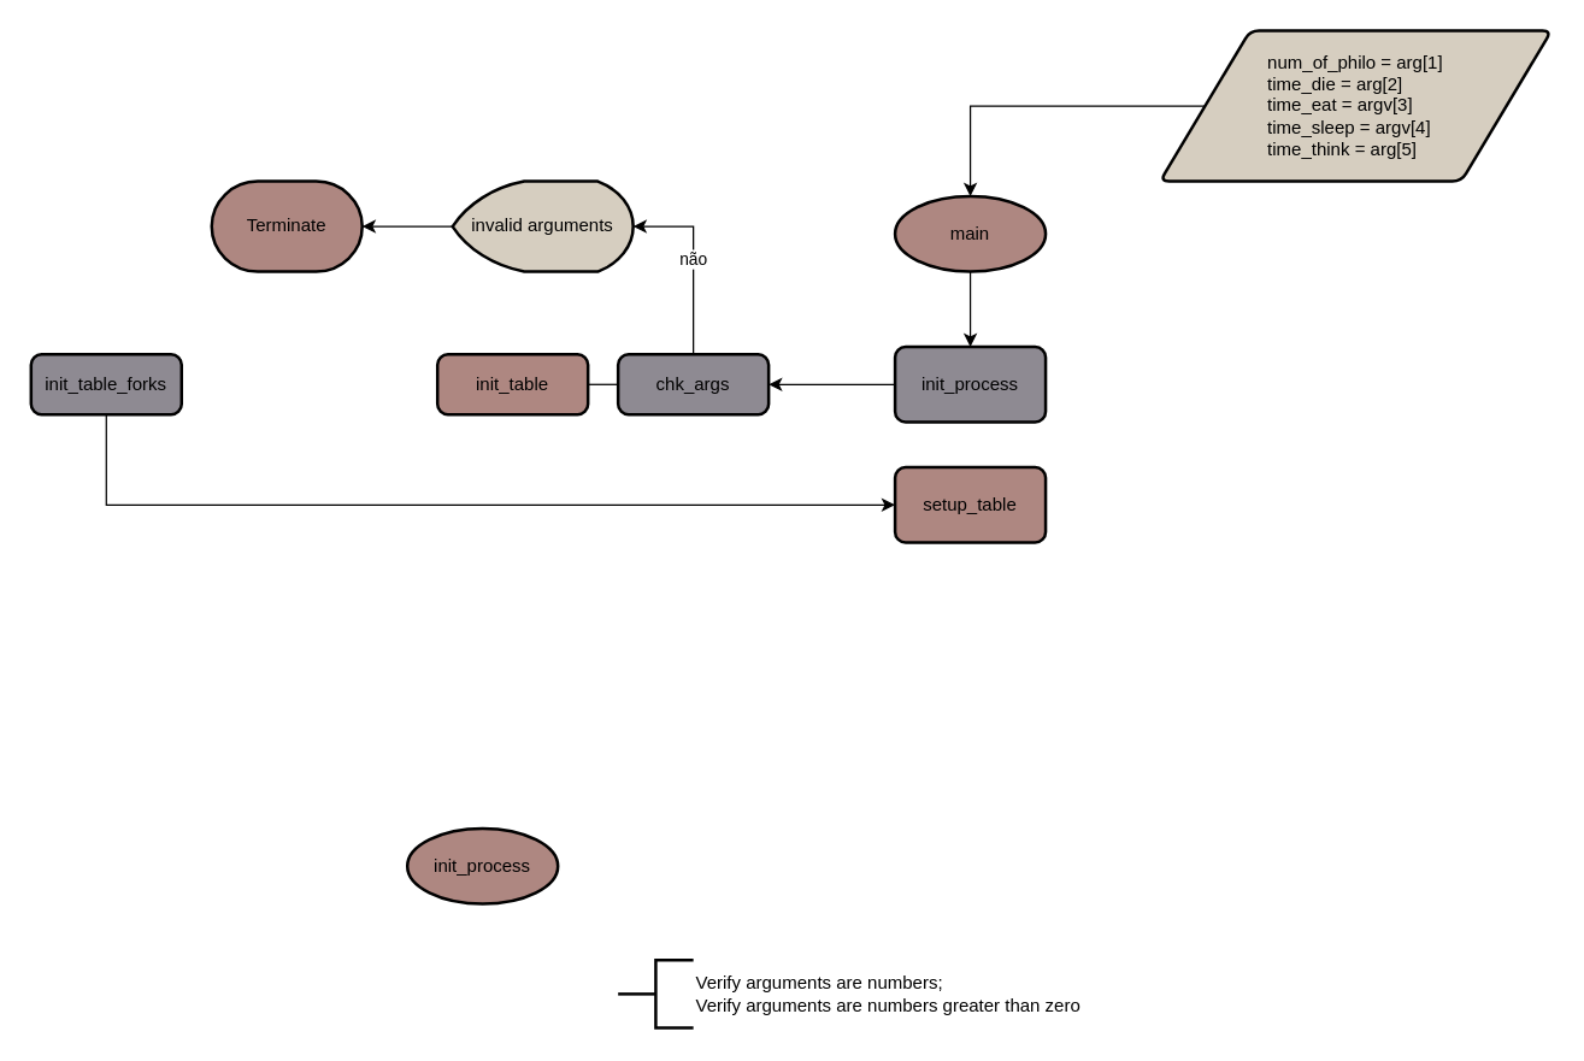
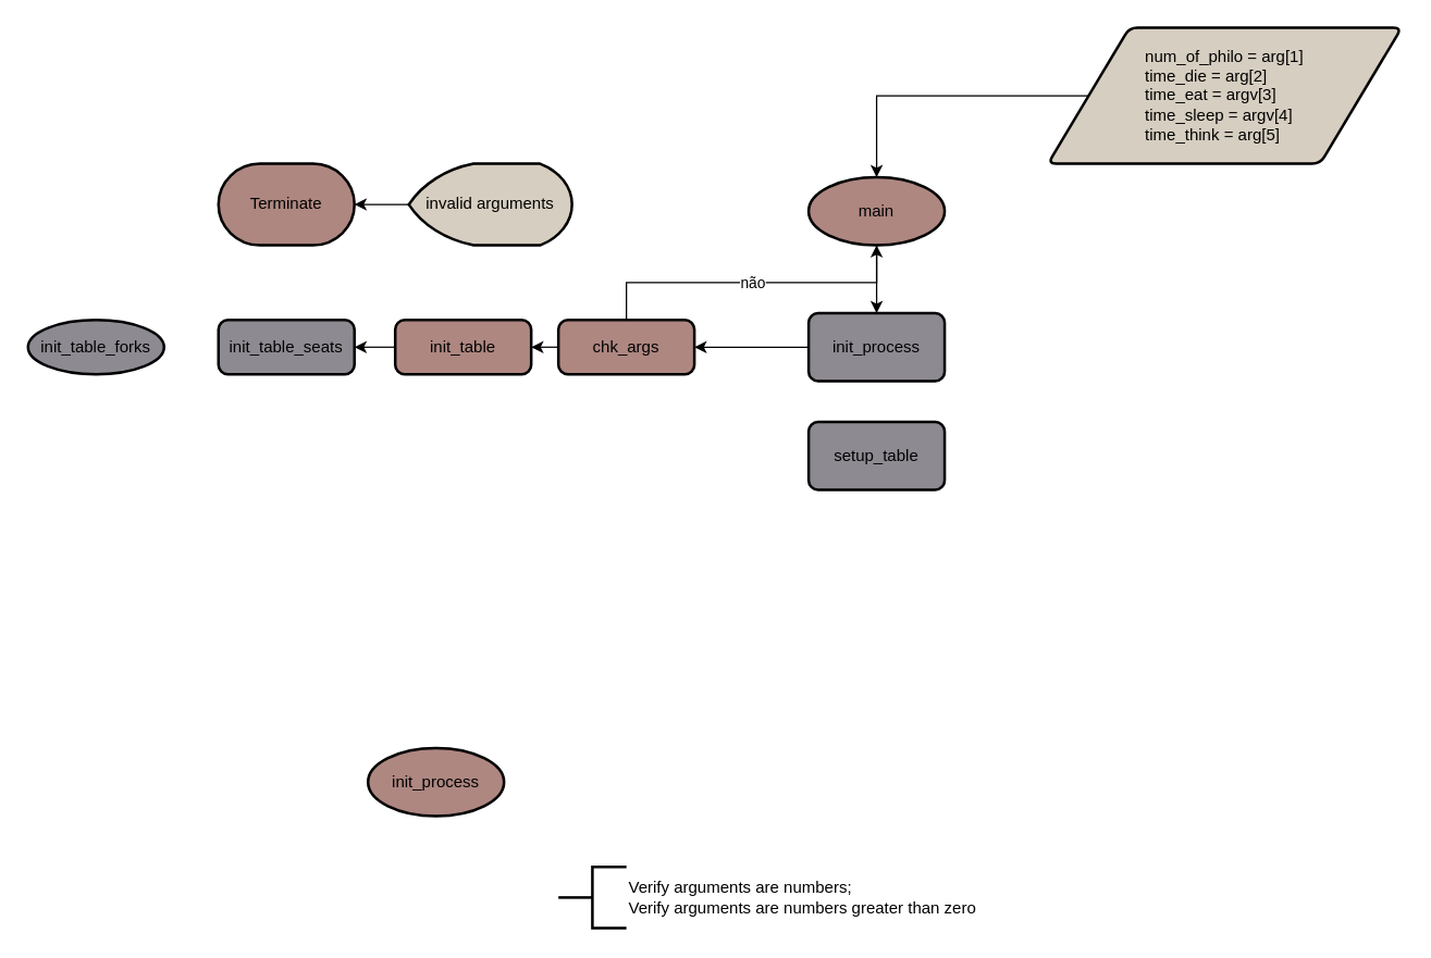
  <mxCell id="0" />
  <mxCell id="1" parent="0" />
  <mxCell id="2" style="edgeStyle=orthogonalEdgeStyle;rounded=0;orthogonalLoop=1;jettySize=auto;html=1;exitX=0.5;exitY=1;exitDx=0;exitDy=0;exitPerimeter=0;" edge="1" parent="1" source="3" target="7"><mxGeometry relative="1" as="geometry" /></mxCell>
  <mxCell id="3" value="main" style="strokeWidth=2;html=1;shape=mxgraph.flowchart.start_1;whiteSpace=wrap;fillColor=#ae8781;" vertex="1" parent="1"><mxGeometry x="594" y="130" width="100" height="50" as="geometry" /></mxCell>
  <mxCell id="4" style="edgeStyle=orthogonalEdgeStyle;rounded=0;orthogonalLoop=1;jettySize=auto;html=1;exitX=0;exitY=0.5;exitDx=0;exitDy=0;entryX=0.5;entryY=0;entryDx=0;entryDy=0;entryPerimeter=0;" edge="1" parent="1" source="5" target="3"><mxGeometry relative="1" as="geometry" /></mxCell>
  <mxCell id="5" value="&lt;div&gt;num_of_philo = arg[1]&lt;/div&gt;&lt;div align=&quot;left&quot;&gt;time_die = arg[2]&lt;/div&gt;&lt;div align=&quot;left&quot;&gt;time_eat = argv[3]&lt;/div&gt;&lt;div align=&quot;left&quot;&gt;time_sleep = argv[4]&lt;/div&gt;&lt;div align=&quot;left&quot;&gt;time_think = arg[5]&lt;br&gt;&lt;/div&gt;" style="shape=parallelogram;html=1;strokeWidth=2;perimeter=parallelogramPerimeter;whiteSpace=wrap;rounded=1;arcSize=12;size=0.23;fillColor=#d6cec0;" vertex="1" parent="1"><mxGeometry x="770" y="20" width="260" height="100" as="geometry" /></mxCell>
  <mxCell id="6" style="edgeStyle=orthogonalEdgeStyle;rounded=0;orthogonalLoop=1;jettySize=auto;html=1;exitX=0;exitY=0.5;exitDx=0;exitDy=0;entryX=1;entryY=0.5;entryDx=0;entryDy=0;" edge="1" parent="1" source="7" target="11"><mxGeometry relative="1" as="geometry" /></mxCell>
  <mxCell id="7" value="init_process" style="rounded=1;whiteSpace=wrap;html=1;absoluteArcSize=1;arcSize=14;strokeWidth=2;fillColor=#8e8a92;" vertex="1" parent="1"><mxGeometry x="594" y="230" width="100" height="50" as="geometry" /></mxCell>
  <mxCell id="8" value="&lt;div&gt;Verify arguments are numbers;&lt;/div&gt;&lt;div&gt;Verify arguments are numbers greater than zero&lt;br&gt;&lt;/div&gt;" style="strokeWidth=2;html=1;shape=mxgraph.flowchart.annotation_2;align=left;labelPosition=right;pointerEvents=1;" vertex="1" parent="1"><mxGeometry x="410" y="637.5" width="50" height="45" as="geometry" /></mxCell>
  <mxCell id="9" value="init_process" style="strokeWidth=2;html=1;shape=mxgraph.flowchart.start_1;whiteSpace=wrap;fillColor=#ae8781;" vertex="1" parent="1"><mxGeometry x="270" y="550" width="100" height="50" as="geometry" /></mxCell>
- <mxCell id="10" style="edgeStyle=orthogonalEdgeStyle;rounded=0;orthogonalLoop=1;jettySize=auto;html=1;exitX=0;exitY=0.5;exitDx=0;exitDy=0;entryX=1;entryY=0.5;entryDx=0;entryDy=0;endArrow=none;" edge="1" parent="1" source="11" target="13"><mxGeometry relative="1" as="geometry" /></mxCell>
- <mxCell id="11" value="chk_args" style="rounded=1;whiteSpace=wrap;html=1;absoluteArcSize=1;arcSize=14;strokeWidth=2;fillColor=#8e8a92;" vertex="1" parent="1"><mxGeometry x="410" y="235" width="100" height="40" as="geometry" /></mxCell>
+ <mxCell id="10" style="edgeStyle=orthogonalEdgeStyle;rounded=0;orthogonalLoop=1;jettySize=auto;html=1;exitX=0;exitY=0.5;exitDx=0;exitDy=0;entryX=1;entryY=0.5;entryDx=0;entryDy=0;" edge="1" parent="1" source="11" target="13"><mxGeometry relative="1" as="geometry" /></mxCell>
+ <mxCell id="11" value="chk_args" style="rounded=1;whiteSpace=wrap;html=1;absoluteArcSize=1;arcSize=14;strokeWidth=2;fillColor=#ae8781;" vertex="1" parent="1"><mxGeometry x="410" y="235" width="100" height="40" as="geometry" /></mxCell>
+ <mxCell id="12" style="edgeStyle=orthogonalEdgeStyle;rounded=0;orthogonalLoop=1;jettySize=auto;html=1;exitX=0;exitY=0.5;exitDx=0;exitDy=0;entryX=1;entryY=0.5;entryDx=0;entryDy=0;" edge="1" parent="1" source="13" target="14"><mxGeometry relative="1" as="geometry" /></mxCell>
  <mxCell id="13" value="init_table" style="rounded=1;whiteSpace=wrap;html=1;absoluteArcSize=1;arcSize=14;strokeWidth=2;fillColor=#ae8781;" vertex="1" parent="1"><mxGeometry x="290" y="235" width="100" height="40" as="geometry" /></mxCell>
- <mxCell id="15" value="não" style="edgeStyle=orthogonalEdgeStyle;rounded=0;orthogonalLoop=1;jettySize=auto;html=1;exitX=0.5;exitY=0;exitDx=0;exitDy=0;entryX=1;entryY=0.5;entryDx=0;entryDy=0;entryPerimeter=0;" edge="1" parent="1" source="11" target="17"><mxGeometry relative="1" as="geometry" /></mxCell>
+ <mxCell id="14" value="init_table_seats" style="rounded=1;whiteSpace=wrap;html=1;absoluteArcSize=1;arcSize=14;strokeWidth=2;fillColor=#8e8a92;" vertex="1" parent="1"><mxGeometry x="160" y="235" width="100" height="40" as="geometry" /></mxCell>
+ <mxCell id="15" value="não" style="edgeStyle=orthogonalEdgeStyle;rounded=0;orthogonalLoop=1;jettySize=auto;html=1;exitX=0.5;exitY=0;exitDx=0;exitDy=0;" edge="1" parent="1" source="11" target="3"><mxGeometry relative="1" as="geometry" /></mxCell>
  <mxCell id="16" style="edgeStyle=orthogonalEdgeStyle;rounded=0;orthogonalLoop=1;jettySize=auto;html=1;exitX=0;exitY=0.5;exitDx=0;exitDy=0;exitPerimeter=0;entryX=1;entryY=0.5;entryDx=0;entryDy=0;entryPerimeter=0;" edge="1" parent="1" source="17" target="18"><mxGeometry relative="1" as="geometry" /></mxCell>
  <mxCell id="17" value="invalid arguments" style="strokeWidth=2;html=1;shape=mxgraph.flowchart.display;whiteSpace=wrap;fillColor=#d6cec0;" vertex="1" parent="1"><mxGeometry x="300" y="120" width="120" height="60" as="geometry" /></mxCell>
- <mxCell id="18" value="Terminate" style="strokeWidth=2;html=1;shape=mxgraph.flowchart.terminator;whiteSpace=wrap;fillColor=#AE8781;" vertex="1" parent="1"><mxGeometry x="140" y="120" width="100" height="60" as="geometry" /></mxCell>
- <mxCell id="19" style="edgeStyle=orthogonalEdgeStyle;rounded=0;orthogonalLoop=1;jettySize=auto;html=1;exitX=0.5;exitY=1;exitDx=0;exitDy=0;entryX=0;entryY=0.5;entryDx=0;entryDy=0;" edge="1" parent="1" source="20" target="21"><mxGeometry relative="1" as="geometry" /></mxCell>
- <mxCell id="20" value="init_table_forks" style="rounded=1;whiteSpace=wrap;html=1;absoluteArcSize=1;arcSize=14;strokeWidth=2;fillColor=#8e8a92;" vertex="1" parent="1"><mxGeometry x="20" y="235" width="100" height="40" as="geometry" /></mxCell>
- <mxCell id="21" value="setup_table" style="rounded=1;whiteSpace=wrap;html=1;absoluteArcSize=1;arcSize=14;strokeWidth=2;fillColor=#ae8781;" vertex="1" parent="1"><mxGeometry x="594" y="310" width="100" height="50" as="geometry" /></mxCell>
+ <mxCell id="18" value="Terminate" style="strokeWidth=2;html=1;shape=mxgraph.flowchart.terminator;whiteSpace=wrap;fillColor=#AE8781;" vertex="1" parent="1"><mxGeometry x="160" y="120" width="100" height="60" as="geometry" /></mxCell>
+ <mxCell id="20" value="init_table_forks" style="ellipse;whiteSpace=wrap;html=1;absoluteArcSize=1;arcSize=14;strokeWidth=2;fillColor=#8e8a92;" vertex="1" parent="1"><mxGeometry x="20" y="235" width="100" height="40" as="geometry" /></mxCell>
+ <mxCell id="21" value="setup_table" style="rounded=1;whiteSpace=wrap;html=1;absoluteArcSize=1;arcSize=14;strokeWidth=2;fillColor=#8E8A92;" vertex="1" parent="1"><mxGeometry x="594" y="310" width="100" height="50" as="geometry" /></mxCell>
